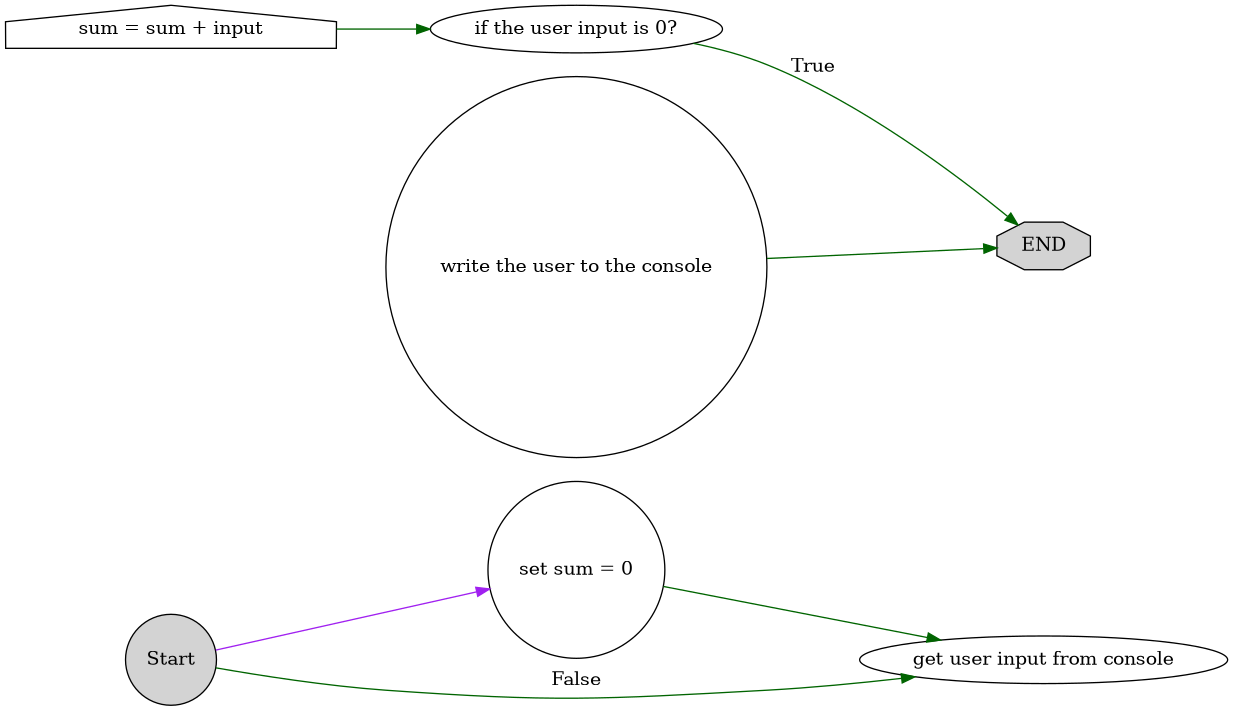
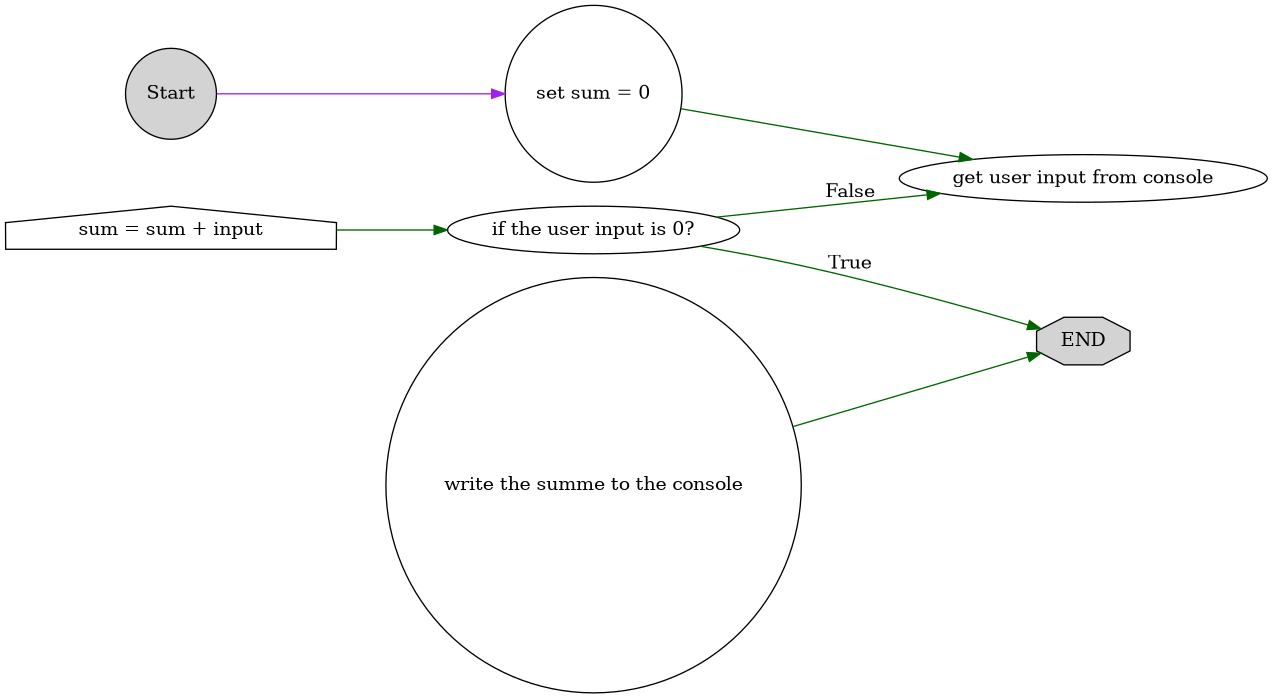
  digraph {
    rankdir=LR
    node [shape=circle]
    edge [color=darkgreen]
    n1 [label=Start style=filled]
    n2 [label="set sum = 0"]
    n3 [label="get user input from console" shape=ellipse]
    n4 [label="sum = sum + input" shape=house]
    n5 [label="if the user input is 0?" shape=ellipse]
    n6 [label=END shape=octagon style=filled]
-   n7 [label="write the user to the console"]
+   n7 [label="write the summe to the console"]
    n1 -> n2 [color=purple]
    n2 -> n3
    n4 -> n5
-   n1 -> n3 [label=False]
+   n5 -> n3 [label=False]
    n5 -> n6 [label=True]
    n7 -> n6
  }
